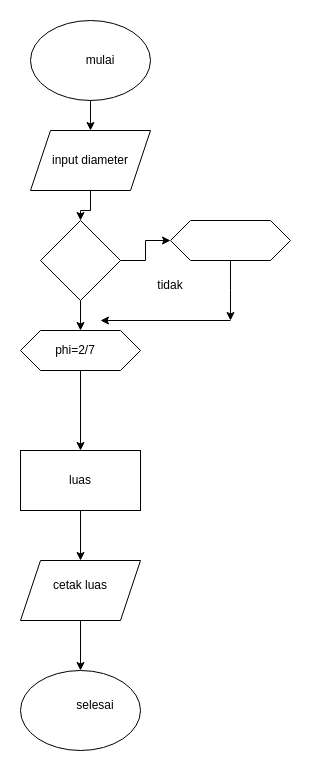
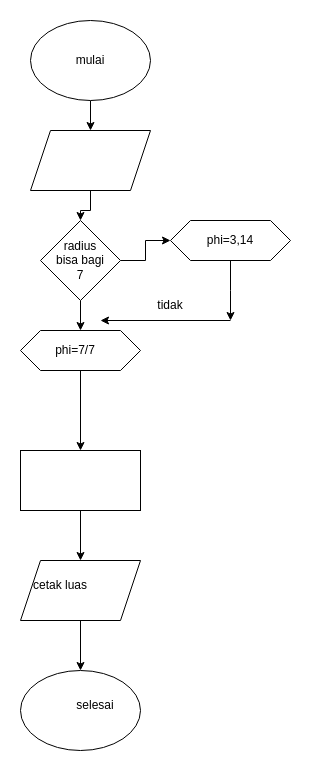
  <mxCell id="0" />
  <mxCell id="1" parent="0" />
  <mxCell id="2" style="edgeStyle=orthogonalEdgeStyle;rounded=0;orthogonalLoop=1;jettySize=auto;html=1;exitX=0.5;exitY=1;exitDx=0;exitDy=0;entryX=0.5;entryY=0;entryDx=0;entryDy=0;" edge="1" parent="1" source="3" target="5"><mxGeometry relative="1" as="geometry" /></mxCell>
  <mxCell id="3" value="" style="ellipse;whiteSpace=wrap;html=1;" vertex="1" parent="1"><mxGeometry x="30" y="20" width="120" height="80" as="geometry" /></mxCell>
  <mxCell id="4" style="edgeStyle=orthogonalEdgeStyle;rounded=0;orthogonalLoop=1;jettySize=auto;html=1;entryX=0.5;entryY=0;entryDx=0;entryDy=0;" edge="1" parent="1" source="5" target="8"><mxGeometry relative="1" as="geometry" /></mxCell>
  <mxCell id="5" value="" style="shape=parallelogram;perimeter=parallelogramPerimeter;whiteSpace=wrap;html=1;fixedSize=1;" vertex="1" parent="1"><mxGeometry x="30" y="130" width="120" height="60" as="geometry" /></mxCell>
  <mxCell id="6" style="edgeStyle=orthogonalEdgeStyle;rounded=0;orthogonalLoop=1;jettySize=auto;html=1;exitX=1;exitY=0.5;exitDx=0;exitDy=0;entryX=0;entryY=0.5;entryDx=0;entryDy=0;" edge="1" parent="1" source="8" target="10"><mxGeometry relative="1" as="geometry" /></mxCell>
  <mxCell id="7" style="edgeStyle=orthogonalEdgeStyle;rounded=0;orthogonalLoop=1;jettySize=auto;html=1;exitX=0.5;exitY=1;exitDx=0;exitDy=0;entryX=0.5;entryY=0;entryDx=0;entryDy=0;" edge="1" parent="1" source="8" target="12"><mxGeometry relative="1" as="geometry" /></mxCell>
  <mxCell id="8" value="" style="rhombus;whiteSpace=wrap;html=1;" vertex="1" parent="1"><mxGeometry x="40" y="220" width="80" height="80" as="geometry" /></mxCell>
  <mxCell id="9" style="edgeStyle=orthogonalEdgeStyle;rounded=0;orthogonalLoop=1;jettySize=auto;html=1;exitX=0.5;exitY=1;exitDx=0;exitDy=0;" edge="1" parent="1" source="10"><mxGeometry relative="1" as="geometry"><mxPoint x="230" y="320" as="targetPoint" /></mxGeometry></mxCell>
  <mxCell id="10" value="" style="shape=hexagon;perimeter=hexagonPerimeter2;whiteSpace=wrap;html=1;fixedSize=1;" vertex="1" parent="1"><mxGeometry x="170" y="220" width="120" height="40" as="geometry" /></mxCell>
  <mxCell id="11" style="edgeStyle=orthogonalEdgeStyle;rounded=0;orthogonalLoop=1;jettySize=auto;html=1;exitX=0.5;exitY=1;exitDx=0;exitDy=0;entryX=0.5;entryY=0;entryDx=0;entryDy=0;" edge="1" parent="1" source="12" target="14"><mxGeometry relative="1" as="geometry" /></mxCell>
  <mxCell id="12" value="" style="shape=hexagon;perimeter=hexagonPerimeter2;whiteSpace=wrap;html=1;fixedSize=1;" vertex="1" parent="1"><mxGeometry x="20" y="330" width="120" height="40" as="geometry" /></mxCell>
  <mxCell id="13" style="edgeStyle=orthogonalEdgeStyle;rounded=0;orthogonalLoop=1;jettySize=auto;html=1;exitX=0.5;exitY=1;exitDx=0;exitDy=0;entryX=0.5;entryY=0;entryDx=0;entryDy=0;" edge="1" parent="1" source="14" target="16"><mxGeometry relative="1" as="geometry" /></mxCell>
  <mxCell id="14" value="" style="rounded=0;whiteSpace=wrap;html=1;" vertex="1" parent="1"><mxGeometry x="20" y="450" width="120" height="60" as="geometry" /></mxCell>
  <mxCell id="15" style="edgeStyle=orthogonalEdgeStyle;rounded=0;orthogonalLoop=1;jettySize=auto;html=1;exitX=0.5;exitY=1;exitDx=0;exitDy=0;entryX=0.5;entryY=0;entryDx=0;entryDy=0;" edge="1" parent="1" source="16" target="17"><mxGeometry relative="1" as="geometry" /></mxCell>
  <mxCell id="16" value="" style="shape=parallelogram;perimeter=parallelogramPerimeter;whiteSpace=wrap;html=1;fixedSize=1;" vertex="1" parent="1"><mxGeometry x="20" y="560" width="120" height="60" as="geometry" /></mxCell>
  <mxCell id="17" value="" style="ellipse;whiteSpace=wrap;html=1;" vertex="1" parent="1"><mxGeometry x="20" y="670" width="120" height="80" as="geometry" /></mxCell>
- <mxCell id="18" value="mulai" style="text;strokeColor=none;align=center;fillColor=none;html=1;verticalAlign=middle;whiteSpace=wrap;rounded=0;" vertex="1" parent="1"><mxGeometry x="70" y="45" width="60" height="30" as="geometry" /></mxCell>
+ <mxCell id="18" value="mulai" style="text;strokeColor=none;align=center;fillColor=none;html=1;verticalAlign=middle;whiteSpace=wrap;rounded=0;" vertex="1" parent="1"><mxGeometry x="60" y="45" width="60" height="30" as="geometry" /></mxCell>
  <mxCell id="19" value="selesai" style="text;strokeColor=none;align=center;fillColor=none;html=1;verticalAlign=middle;whiteSpace=wrap;rounded=0;" vertex="1" parent="1"><mxGeometry x="65" y="690" width="60" height="30" as="geometry" /></mxCell>
  <mxCell id="20" style="edgeStyle=orthogonalEdgeStyle;rounded=0;orthogonalLoop=1;jettySize=auto;html=1;exitX=0.5;exitY=1;exitDx=0;exitDy=0;" edge="1" parent="1" source="12" target="12"><mxGeometry relative="1" as="geometry" /></mxCell>
  <mxCell id="21" value="" style="endArrow=classic;html=1;rounded=0;" edge="1" parent="1"><mxGeometry width="50" height="50" relative="1" as="geometry"><mxPoint x="230" y="320" as="sourcePoint" /><mxPoint x="100" y="320" as="targetPoint" /></mxGeometry></mxCell>
- <mxCell id="22" value="input diameter" style="text;strokeColor=none;align=center;fillColor=none;html=1;verticalAlign=middle;whiteSpace=wrap;rounded=0;" vertex="1" parent="1"><mxGeometry x="30" y="145" width="120" height="30" as="geometry" /></mxCell>
- <mxCell id="25" value="tidak" style="text;strokeColor=none;align=center;fillColor=none;html=1;verticalAlign=middle;whiteSpace=wrap;rounded=0;" vertex="1" parent="1"><mxGeometry x="140" y="270" width="60" height="30" as="geometry" /></mxCell>
- <mxCell id="26" value="phi=2/7" style="text;strokeColor=none;align=center;fillColor=none;html=1;verticalAlign=middle;whiteSpace=wrap;rounded=0;" vertex="1" parent="1"><mxGeometry x="45" y="335" width="60" height="30" as="geometry" /></mxCell>
- <mxCell id="27" value="luas" style="text;strokeColor=none;align=center;fillColor=none;html=1;verticalAlign=middle;whiteSpace=wrap;rounded=0;" vertex="1" parent="1"><mxGeometry x="50" y="465" width="60" height="30" as="geometry" /></mxCell>
- <mxCell id="28" value="cetak luas" style="text;strokeColor=none;align=center;fillColor=none;html=1;verticalAlign=middle;whiteSpace=wrap;rounded=0;" vertex="1" parent="1"><mxGeometry x="50" y="570" width="60" height="30" as="geometry" /></mxCell>
+ <mxCell id="23" value="radius bisa bagi 7" style="text;strokeColor=none;align=center;fillColor=none;html=1;verticalAlign=middle;whiteSpace=wrap;rounded=0;" vertex="1" parent="1"><mxGeometry x="50" y="240" width="60" height="40" as="geometry" /></mxCell>
+ <mxCell id="24" value="&lt;div&gt;phi=3,14&lt;/div&gt;" style="text;strokeColor=none;align=center;fillColor=none;html=1;verticalAlign=middle;whiteSpace=wrap;rounded=0;" vertex="1" parent="1"><mxGeometry x="200" y="225" width="60" height="30" as="geometry" /></mxCell>
+ <mxCell id="25" value="tidak" style="text;strokeColor=none;align=center;fillColor=none;html=1;verticalAlign=middle;whiteSpace=wrap;rounded=0;" vertex="1" parent="1"><mxGeometry x="140" y="290" width="60" height="30" as="geometry" /></mxCell>
+ <mxCell id="26" value="phi=7/7" style="text;strokeColor=none;align=center;fillColor=none;html=1;verticalAlign=middle;whiteSpace=wrap;rounded=0;" vertex="1" parent="1"><mxGeometry x="45" y="335" width="60" height="30" as="geometry" /></mxCell>
+ <mxCell id="28" value="cetak luas" style="text;strokeColor=none;align=center;fillColor=none;html=1;verticalAlign=middle;whiteSpace=wrap;rounded=0;" vertex="1" parent="1"><mxGeometry x="30" y="570" width="60" height="30" as="geometry" /></mxCell>
